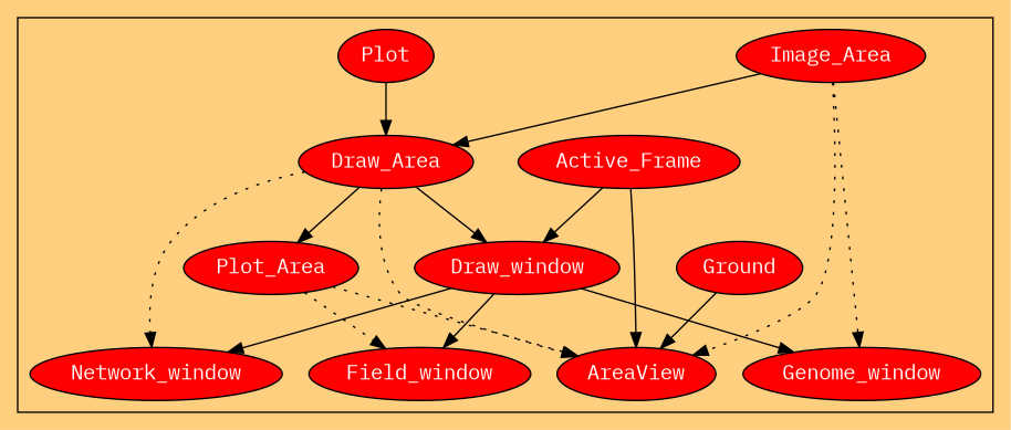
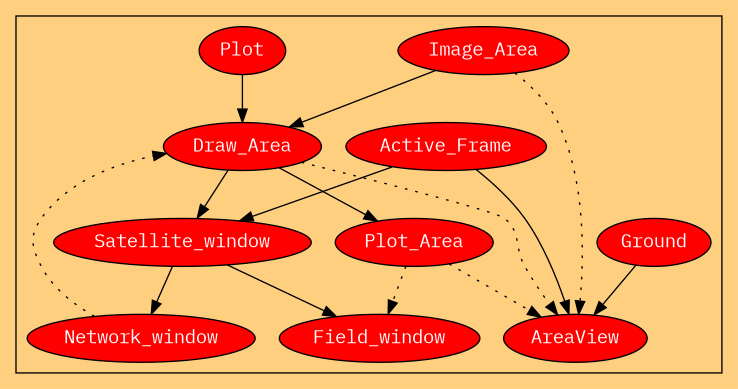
  digraph {
    bgcolor="#FFCF80"
    compound=true
    fontname="IBM Plex Mono"
    node [fillcolor=Red fontcolor=White fontname="IBM Plex Mono" shape=ellipse style=filled]
    edge [fontname="IBM Plex Mono"]
    Image_Area
    Draw_Area
    AreaView
-   Genome_window
    Plot_Area
    Ground
    Network_window
    Field_window
    Active_Frame
-   Satellite_window [label=Draw_window]
+   Satellite_window
    n11 [label=Plot]
    subgraph cluster_1 {
      Image_Area
      Draw_Area
      AreaView
-     Genome_window
      Plot_Area
      Ground
      Network_window
      Field_window
      Active_Frame
      Satellite_window
      n11
    }
    Image_Area -> Draw_Area
    Image_Area -> AreaView [style=dotted]
-   Image_Area -> Genome_window [style=dotted]
    Draw_Area -> AreaView [style=dotted]
    Draw_Area -> Plot_Area
-   Draw_Area -> Network_window [style=dotted]
+   Network_window -> Draw_Area [style=dotted]
    Draw_Area -> Satellite_window
    Plot_Area -> AreaView [style=dotted]
    Plot_Area -> Field_window [style=dotted]
    Ground -> AreaView [style=solid]
    Active_Frame -> AreaView
    Active_Frame -> Satellite_window
-   Satellite_window -> Genome_window
    Satellite_window -> Network_window
    Satellite_window -> Field_window
    n11 -> Draw_Area
  }
